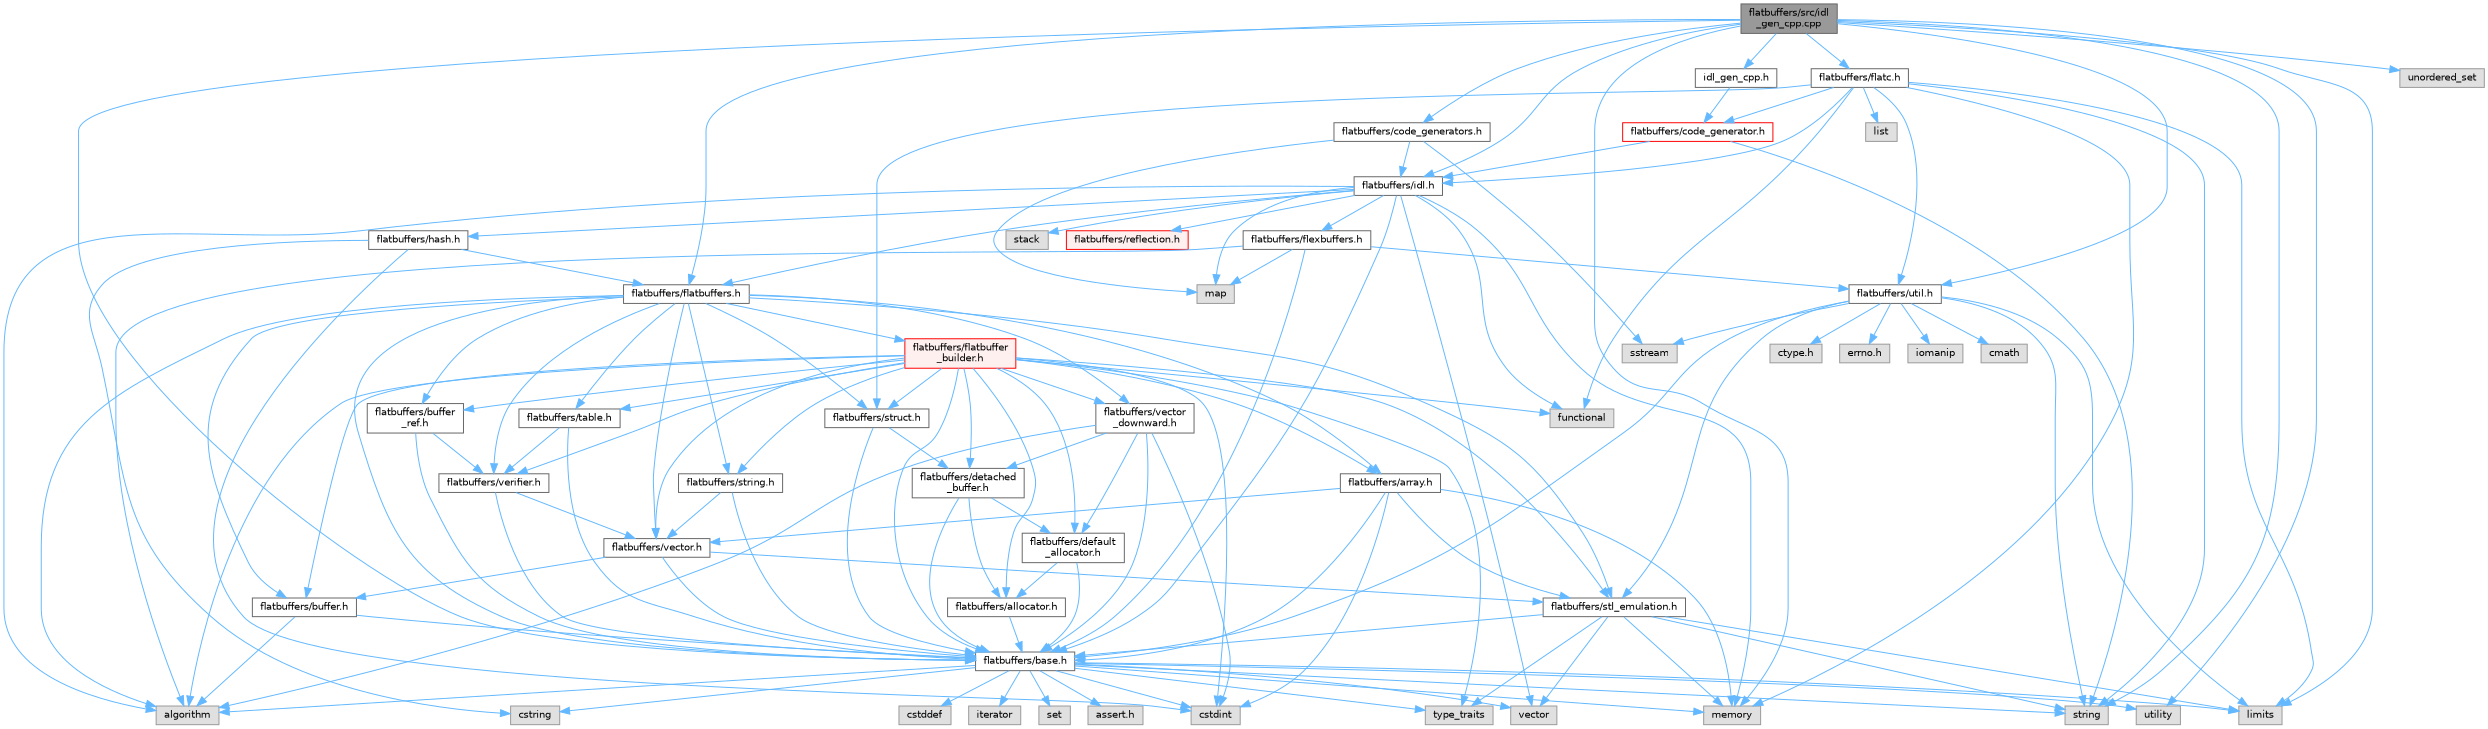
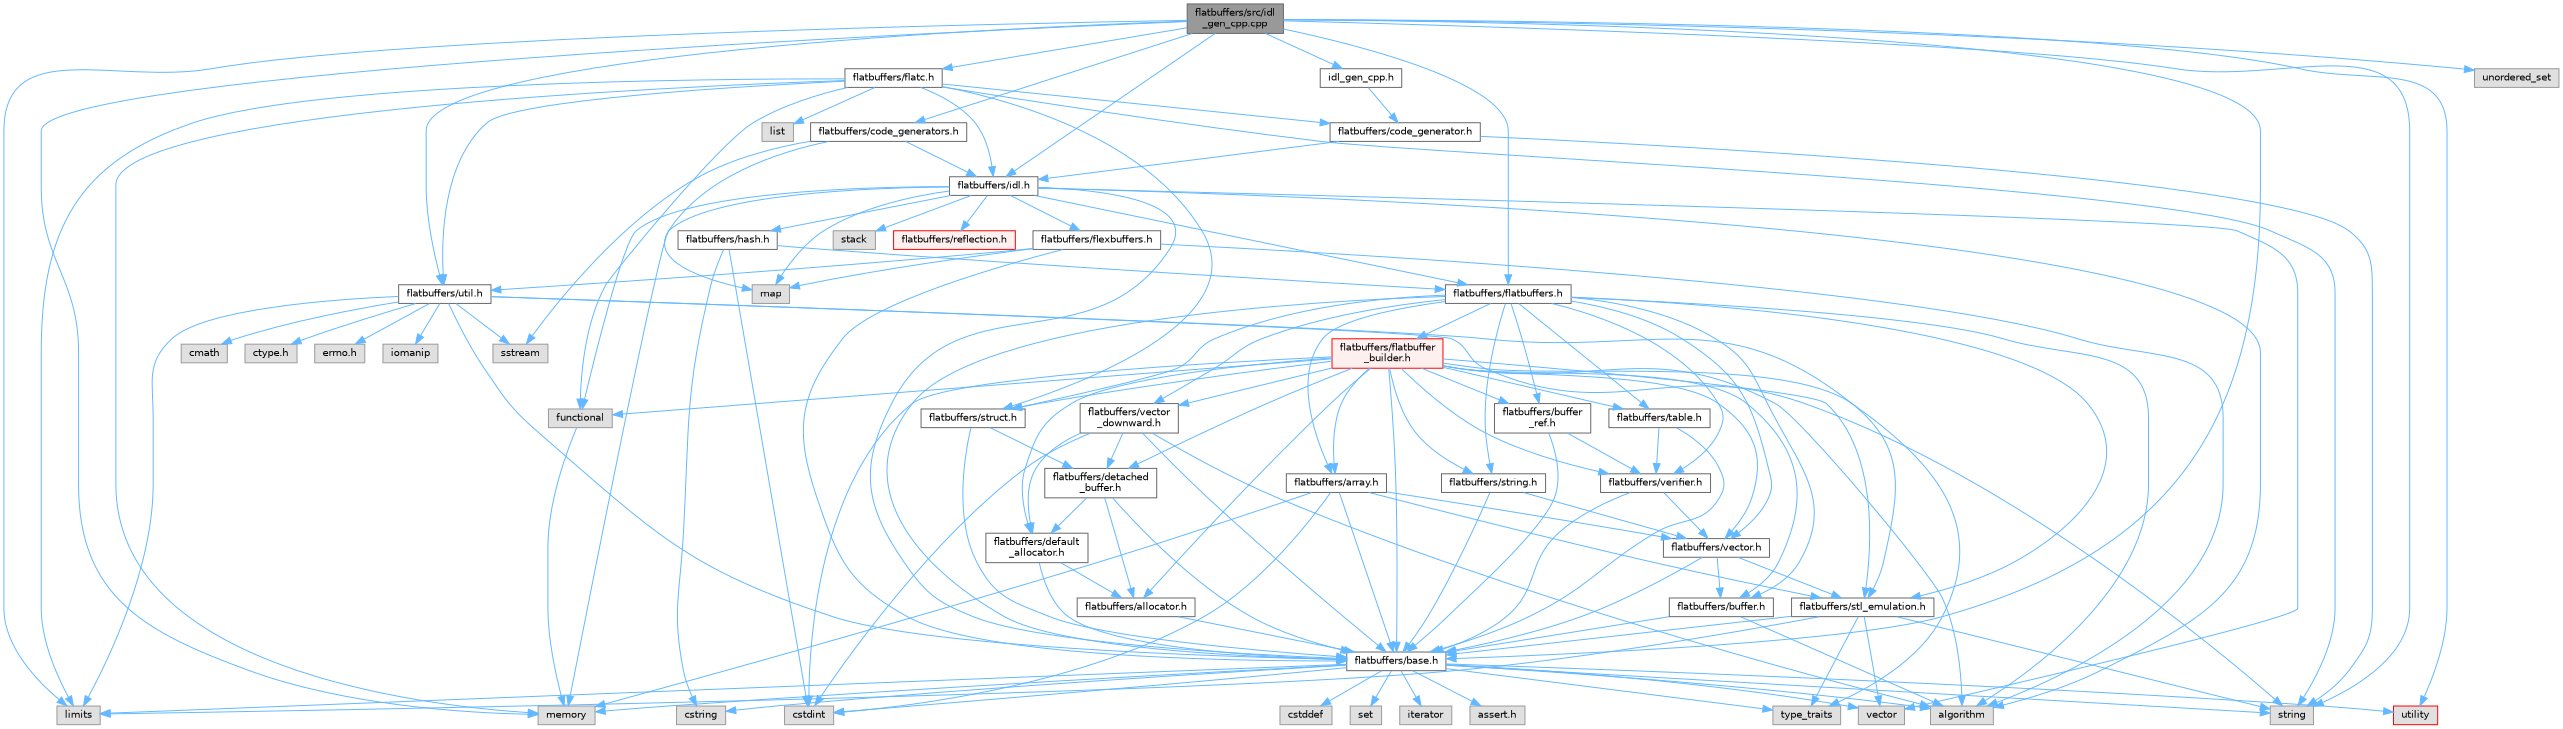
  digraph {
    node [color=grey40 fillcolor=white fontname=Helvetica fontsize=10 shape=box style=filled]
    edge [color=steelblue1 fontname=Helvetica fontsize=10 labelfontname=Helvetica labelfontsize=10 style=solid]
    n1 [color=gray40 fillcolor=grey60 fontcolor=black height=0.2 label="flatbuffers/src/idl\l_gen_cpp.cpp" width=0.4]
    n2 [height=0.2 label="idl_gen_cpp.h" width=0.4]
    n3 [color=grey60 fillcolor="#E0E0E0" height=0.2 label=string width=0.4]
    n4 [height=0.2 label="flatbuffers/idl.h" width=0.4]
    n5 [color=grey60 fillcolor="#E0E0E0" height=0.2 label=memory width=0.4]
    n6 [height=0.2 label="flatbuffers/base.h" width=0.4]
-   n7 [color=grey60 fillcolor="#E0E0E0" height=0.2 label=utility width=0.4]
+   n7 [color=red fillcolor="#E0E0E0" height=0.2 label=utility width=0.4]
    n8 [color=grey60 fillcolor="#E0E0E0" height=0.2 label=limits width=0.4]
    n9 [height=0.2 label="flatbuffers/flatbuffers.h" width=0.4]
    n10 [height=0.2 label="flatbuffers/util.h" width=0.4]
    n11 [color=grey60 fillcolor="#E0E0E0" height=0.2 label=unordered_set width=0.4]
    n12 [height=0.2 label="flatbuffers/code_generators.h" width=0.4]
    n13 [height=0.2 label="flatbuffers/flatc.h" width=0.4]
-   n14 [color=red height=0.2 label="flatbuffers/code_generator.h" width=0.4]
+   n14 [height=0.2 label="flatbuffers/code_generator.h" width=0.4]
    n15 [color=grey60 fillcolor="#E0E0E0" height=0.2 label=algorithm width=0.4]
    n16 [color=grey60 fillcolor="#E0E0E0" height=0.2 label=functional width=0.4]
    n17 [color=grey60 fillcolor="#E0E0E0" height=0.2 label=map width=0.4]
    n18 [color=grey60 fillcolor="#E0E0E0" height=0.2 label=stack width=0.4]
    n19 [color=grey60 fillcolor="#E0E0E0" height=0.2 label=vector width=0.4]
    n20 [height=0.2 label="flatbuffers/flexbuffers.h" width=0.4]
    n21 [height=0.2 label="flatbuffers/hash.h" width=0.4]
    n22 [color=red fillcolor="#FFF0F0" height=0.2 label="flatbuffers/reflection.h" width=0.4]
    n23 [color=grey60 fillcolor="#E0E0E0" height=0.2 label="assert.h" width=0.4]
    n24 [color=grey60 fillcolor="#E0E0E0" height=0.2 label=cstdint width=0.4]
    n25 [color=grey60 fillcolor="#E0E0E0" height=0.2 label=cstddef width=0.4]
    n26 [color=grey60 fillcolor="#E0E0E0" height=0.2 label=cstring width=0.4]
    n27 [color=grey60 fillcolor="#E0E0E0" height=0.2 label=type_traits width=0.4]
    n28 [color=grey60 fillcolor="#E0E0E0" height=0.2 label=set width=0.4]
    n29 [color=grey60 fillcolor="#E0E0E0" height=0.2 label=iterator width=0.4]
    n30 [height=0.2 label="flatbuffers/array.h" width=0.4]
    n31 [height=0.2 label="flatbuffers/stl_emulation.h" width=0.4]
    n32 [height=0.2 label="flatbuffers/vector.h" width=0.4]
    n33 [height=0.2 label="flatbuffers/buffer.h" width=0.4]
    n34 [height=0.2 label="flatbuffers/buffer\l_ref.h" width=0.4]
    n35 [height=0.2 label="flatbuffers/verifier.h" width=0.4]
    n36 [color=red fillcolor="#FFF0F0" height=0.2 label="flatbuffers/flatbuffer\l_builder.h" width=0.4]
    n37 [height=0.2 label="flatbuffers/string.h" width=0.4]
    n38 [height=0.2 label="flatbuffers/struct.h" width=0.4]
    n39 [height=0.2 label="flatbuffers/table.h" width=0.4]
    n40 [height=0.2 label="flatbuffers/vector\l_downward.h" width=0.4]
    n41 [color=grey60 fillcolor="#E0E0E0" height=0.2 label="ctype.h" width=0.4]
    n42 [color=grey60 fillcolor="#E0E0E0" height=0.2 label="errno.h" width=0.4]
    n43 [color=grey60 fillcolor="#E0E0E0" height=0.2 label=iomanip width=0.4]
    n44 [color=grey60 fillcolor="#E0E0E0" height=0.2 label=sstream width=0.4]
    n45 [color=grey60 fillcolor="#E0E0E0" height=0.2 label=cmath width=0.4]
    n46 [color=grey60 fillcolor="#E0E0E0" height=0.2 label=list width=0.4]
    n47 [height=0.2 label="flatbuffers/detached\l_buffer.h" width=0.4]
    n48 [height=0.2 label="flatbuffers/allocator.h" width=0.4]
    n49 [height=0.2 label="flatbuffers/default\l_allocator.h" width=0.4]
    n1 -> n2
    n1 -> n3
    n1 -> n4
    n1 -> n5
    n1 -> n6
    n1 -> n7
    n1 -> n8
    n1 -> n9
    n1 -> n10
    n1 -> n11
    n1 -> n12
    n1 -> n13
    n2 -> n14
    n4 -> n5
    n4 -> n6
    n4 -> n9
    n4 -> n15
    n4 -> n16
    n4 -> n17
    n4 -> n18
    n4 -> n19
    n4 -> n20
    n4 -> n21
    n4 -> n22
    n6 -> n3
    n6 -> n5
    n6 -> n7
    n6 -> n8
    n6 -> n15
    n6 -> n19
    n6 -> n23
    n6 -> n24
    n6 -> n25
    n6 -> n26
    n6 -> n27
    n6 -> n28
    n6 -> n29
    n9 -> n6
    n9 -> n15
    n9 -> n30
    n9 -> n31
    n9 -> n32
    n9 -> n33
    n9 -> n34
    n9 -> n35
    n9 -> n36
    n9 -> n37
    n9 -> n38
    n9 -> n39
    n9 -> n40
    n10 -> n3
    n10 -> n6
    n10 -> n8
    n10 -> n31
    n10 -> n41
    n10 -> n42
    n10 -> n43
    n10 -> n44
    n10 -> n45
    n12 -> n4
    n12 -> n17
    n12 -> n44
    n13 -> n3
    n13 -> n4
    n13 -> n5
    n13 -> n8
    n13 -> n10
    n13 -> n14
    n13 -> n16
    n13 -> n38
    n13 -> n46
    n14 -> n3
    n14 -> n4
    n20 -> n6
    n20 -> n10
    n20 -> n15
    n20 -> n17
    n21 -> n9
    n21 -> n24
    n21 -> n26
    n30 -> n5
    n30 -> n6
    n30 -> n24
    n30 -> n31
    n30 -> n32
    n31 -> n3
-   n31 -> n5
+   n16 -> n5
    n31 -> n6
    n31 -> n8
    n31 -> n19
    n31 -> n27
    n32 -> n6
    n32 -> n31
    n32 -> n33
    n33 -> n6
    n33 -> n15
    n34 -> n6
    n34 -> n35
    n35 -> n6
    n35 -> n32
    n36 -> n6
    n36 -> n15
    n36 -> n16
    n36 -> n24
    n36 -> n27
    n36 -> n30
    n36 -> n31
    n36 -> n32
    n36 -> n33
    n36 -> n34
    n36 -> n35
    n36 -> n37
    n36 -> n38
    n36 -> n39
    n36 -> n40
    n36 -> n47
    n36 -> n48
    n36 -> n49
    n37 -> n6
    n37 -> n32
    n38 -> n6
    n38 -> n47
    n39 -> n6
    n39 -> n35
    n40 -> n6
    n40 -> n15
    n40 -> n24
    n40 -> n47
    n40 -> n49
    n47 -> n6
    n47 -> n48
    n47 -> n49
    n48 -> n6
    n49 -> n6
    n49 -> n48
  }
